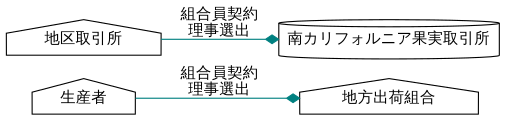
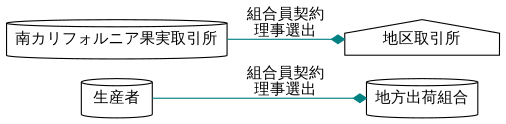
  digraph {
    rankdir=LR
    node [fillcolor=white fixedsize=false fontname=Helvetica shape=house style=filled]
    edge [arrowhead=diamond color=teal fontname=Helvetica]
-   "生産者" [width=0.9]
-   "地方出荷組合"
+   "生産者" [shape=cylinder width=0.9]
+   "地方出荷組合" [shape=cylinder]
    "南カリフォルニア果実取引所" [shape=cylinder width=2.7]
    "地区取引所"
    "生産者" -> "地方出荷組合" [label="組合員契約\n理事選出"]
-   "地区取引所" -> "南カリフォルニア果実取引所" [label="組合員契約\n理事選出"]
+   "南カリフォルニア果実取引所" -> "地区取引所" [label="組合員契約\n理事選出"]
  }
